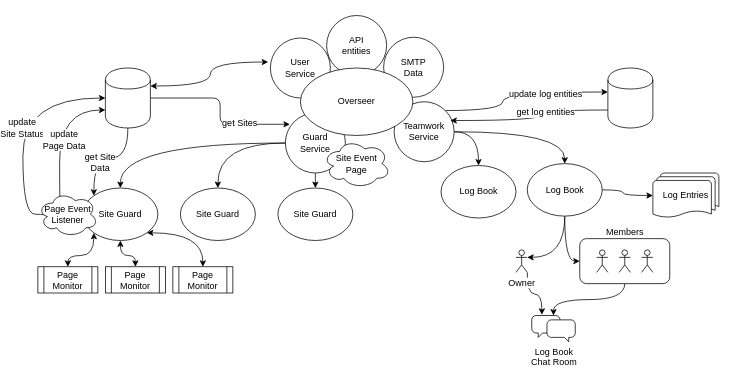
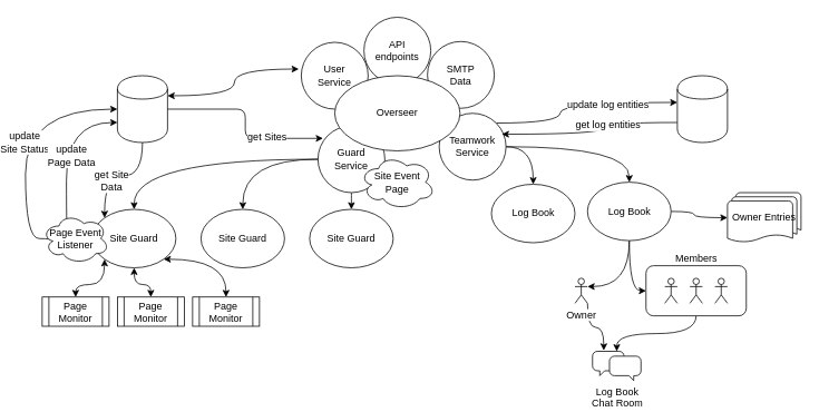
  <mxCell id="0" />
  <mxCell id="1" parent="0" />
  <mxCell id="2" value="SMTP&lt;br&gt;Data&lt;br&gt;" style="ellipse;whiteSpace=wrap;html=1;aspect=fixed;" vertex="1" parent="1"><mxGeometry x="501" y="49" width="80" height="80" as="geometry" /></mxCell>
  <mxCell id="3" style="edgeStyle=orthogonalEdgeStyle;curved=1;rounded=0;orthogonalLoop=1;jettySize=auto;html=1;exitX=0.5;exitY=1;exitDx=0;exitDy=0;" edge="1" parent="1" source="4" target="52"><mxGeometry relative="1" as="geometry" /></mxCell>
  <mxCell id="4" value="Members&lt;br&gt;" style="rounded=1;whiteSpace=wrap;html=1;horizontal=1;labelPosition=center;verticalLabelPosition=top;align=center;verticalAlign=bottom;" vertex="1" parent="1"><mxGeometry x="762.5" y="317.5" width="120" height="60" as="geometry" /></mxCell>
  <mxCell id="5" style="edgeStyle=orthogonalEdgeStyle;curved=1;rounded=0;orthogonalLoop=1;jettySize=auto;html=1;exitX=1;exitY=0.5;exitDx=0;exitDy=0;entryX=0.5;entryY=0;entryDx=0;entryDy=0;" edge="1" parent="1" source="9" target="41"><mxGeometry relative="1" as="geometry" /></mxCell>
  <mxCell id="6" style="edgeStyle=orthogonalEdgeStyle;curved=1;rounded=0;orthogonalLoop=1;jettySize=auto;html=1;exitX=1;exitY=0.5;exitDx=0;exitDy=0;entryX=0.5;entryY=0;entryDx=0;entryDy=0;" edge="1" parent="1" source="9" target="42"><mxGeometry relative="1" as="geometry" /></mxCell>
  <mxCell id="7" style="edgeStyle=orthogonalEdgeStyle;curved=1;rounded=0;orthogonalLoop=1;jettySize=auto;html=1;exitX=1;exitY=0;exitDx=0;exitDy=0;entryX=0;entryY=0.4;entryDx=0;entryDy=0;entryPerimeter=0;" edge="1" parent="1" source="9" target="45"><mxGeometry relative="1" as="geometry"><Array as="points"><mxPoint x="660" y="147" /><mxPoint x="660" y="122" /></Array></mxGeometry></mxCell>
  <mxCell id="8" value="update log entities" style="text;html=1;resizable=0;points=[];align=center;verticalAlign=middle;labelBackgroundColor=#ffffff;" vertex="1" connectable="0" parent="7"><mxGeometry x="0.306" y="-2" relative="1" as="geometry"><mxPoint as="offset" /></mxGeometry></mxCell>
  <mxCell id="9" value="Teamwork&lt;br&gt;Service&lt;br&gt;" style="ellipse;whiteSpace=wrap;html=1;aspect=fixed;" vertex="1" parent="1"><mxGeometry x="515" y="135" width="80" height="80" as="geometry" /></mxCell>
  <mxCell id="10" value="User&lt;br&gt;Service&lt;br&gt;" style="ellipse;whiteSpace=wrap;html=1;aspect=fixed;" parent="1" vertex="1"><mxGeometry x="350" y="50" width="80" height="80" as="geometry" /></mxCell>
- <mxCell id="11" value="API&lt;br&gt;entities&lt;br&gt;" style="ellipse;whiteSpace=wrap;html=1;aspect=fixed;" parent="1" vertex="1"><mxGeometry x="425" y="20" width="80" height="80" as="geometry" /></mxCell>
+ <mxCell id="11" value="API&lt;br&gt;endpoints&lt;br&gt;" style="ellipse;whiteSpace=wrap;html=1;aspect=fixed;" parent="1" vertex="1"><mxGeometry x="425" y="20" width="80" height="80" as="geometry" /></mxCell>
  <mxCell id="12" style="edgeStyle=orthogonalEdgeStyle;curved=1;rounded=0;orthogonalLoop=1;jettySize=auto;html=1;exitX=0;exitY=0.5;exitDx=0;exitDy=0;entryX=0.5;entryY=0;entryDx=0;entryDy=0;" parent="1" source="15" target="26" edge="1"><mxGeometry relative="1" as="geometry" /></mxCell>
  <mxCell id="13" style="edgeStyle=orthogonalEdgeStyle;curved=1;rounded=0;orthogonalLoop=1;jettySize=auto;html=1;exitX=0;exitY=0.5;exitDx=0;exitDy=0;entryX=0.5;entryY=0;entryDx=0;entryDy=0;" parent="1" source="15" target="17" edge="1"><mxGeometry relative="1" as="geometry" /></mxCell>
  <mxCell id="14" style="edgeStyle=orthogonalEdgeStyle;curved=1;rounded=0;orthogonalLoop=1;jettySize=auto;html=1;exitX=0.5;exitY=1;exitDx=0;exitDy=0;entryX=0.5;entryY=0;entryDx=0;entryDy=0;" parent="1" source="15" target="18" edge="1"><mxGeometry relative="1" as="geometry" /></mxCell>
  <mxCell id="15" value="Guard&lt;br&gt;Service&lt;br&gt;" style="ellipse;whiteSpace=wrap;html=1;aspect=fixed;" parent="1" vertex="1"><mxGeometry x="370" y="150" width="80" height="80" as="geometry" /></mxCell>
  <mxCell id="16" value="Overseer" style="ellipse;whiteSpace=wrap;html=1;" parent="1" vertex="1"><mxGeometry x="390" y="90" width="150" height="90" as="geometry" /></mxCell>
  <mxCell id="17" value="Site Guard" style="ellipse;whiteSpace=wrap;html=1;" parent="1" vertex="1"><mxGeometry x="230" y="250" width="100" height="70" as="geometry" /></mxCell>
  <mxCell id="18" value="Site Guard" style="ellipse;whiteSpace=wrap;html=1;" parent="1" vertex="1"><mxGeometry x="360" y="250" width="100" height="70" as="geometry" /></mxCell>
  <mxCell id="19" style="edgeStyle=orthogonalEdgeStyle;curved=1;rounded=0;orthogonalLoop=1;jettySize=auto;html=1;exitX=0;exitY=1;exitDx=0;exitDy=0;entryX=0.5;entryY=0;entryDx=0;entryDy=0;startArrow=classic;startFill=1;" parent="1" source="26" target="33" edge="1"><mxGeometry relative="1" as="geometry" /></mxCell>
  <mxCell id="20" style="edgeStyle=orthogonalEdgeStyle;curved=1;rounded=0;orthogonalLoop=1;jettySize=auto;html=1;exitX=0.5;exitY=1;exitDx=0;exitDy=0;entryX=0.5;entryY=0;entryDx=0;entryDy=0;startArrow=classic;startFill=1;" parent="1" source="26" target="34" edge="1"><mxGeometry relative="1" as="geometry" /></mxCell>
  <mxCell id="21" style="edgeStyle=orthogonalEdgeStyle;curved=1;rounded=0;orthogonalLoop=1;jettySize=auto;html=1;exitX=1;exitY=1;exitDx=0;exitDy=0;entryX=0.5;entryY=0;entryDx=0;entryDy=0;startArrow=classic;startFill=1;" parent="1" source="26" target="35" edge="1"><mxGeometry relative="1" as="geometry" /></mxCell>
  <mxCell id="22" style="edgeStyle=orthogonalEdgeStyle;curved=1;rounded=0;orthogonalLoop=1;jettySize=auto;html=1;exitX=0.16;exitY=0.55;exitDx=0;exitDy=0;entryX=0;entryY=0.5;entryDx=0;entryDy=0;exitPerimeter=0;" parent="1" source="37" target="30" edge="1"><mxGeometry relative="1" as="geometry"><Array as="points"><mxPoint x="53" y="285" /><mxPoint x="20" y="285" /><mxPoint x="20" y="130" /></Array></mxGeometry></mxCell>
  <mxCell id="23" value="update&lt;br&gt;Site Status&lt;br&gt;" style="text;html=1;resizable=0;points=[];align=center;verticalAlign=middle;labelBackgroundColor=#ffffff;" parent="22" vertex="1" connectable="0"><mxGeometry x="0.004" y="2" relative="1" as="geometry"><mxPoint as="offset" /></mxGeometry></mxCell>
  <mxCell id="24" style="edgeStyle=orthogonalEdgeStyle;curved=1;rounded=0;orthogonalLoop=1;jettySize=auto;html=1;exitX=0.4;exitY=0.1;exitDx=0;exitDy=0;entryX=0;entryY=0.7;entryDx=0;entryDy=0;exitPerimeter=0;" parent="1" source="37" target="30" edge="1"><mxGeometry relative="1" as="geometry"><Array as="points"><mxPoint x="72" y="285" /><mxPoint x="69" y="285" /><mxPoint x="69" y="146" /></Array></mxGeometry></mxCell>
  <mxCell id="25" value="update&lt;br&gt;Page Data&lt;br&gt;" style="text;html=1;resizable=0;points=[];align=center;verticalAlign=middle;labelBackgroundColor=#ffffff;" parent="24" vertex="1" connectable="0"><mxGeometry x="0.12" y="-5" relative="1" as="geometry"><mxPoint as="offset" /></mxGeometry></mxCell>
  <mxCell id="26" value="Site Guard" style="ellipse;whiteSpace=wrap;html=1;" parent="1" vertex="1"><mxGeometry x="100" y="250" width="100" height="70" as="geometry" /></mxCell>
  <mxCell id="27" style="edgeStyle=orthogonalEdgeStyle;curved=1;rounded=0;orthogonalLoop=1;jettySize=auto;html=1;exitX=0.5;exitY=1;exitDx=0;exitDy=0;entryX=0;entryY=0;entryDx=0;entryDy=0;" parent="1" source="30" target="26" edge="1"><mxGeometry relative="1" as="geometry" /></mxCell>
  <mxCell id="28" value="get Site &lt;br&gt;Data&lt;br&gt;" style="text;html=1;resizable=0;points=[];align=center;verticalAlign=middle;labelBackgroundColor=#ffffff;" parent="27" vertex="1" connectable="0"><mxGeometry x="0.348" y="8" relative="1" as="geometry"><mxPoint as="offset" /></mxGeometry></mxCell>
  <mxCell id="29" style="edgeStyle=orthogonalEdgeStyle;curved=1;rounded=0;orthogonalLoop=1;jettySize=auto;html=1;exitX=1;exitY=0.3;exitDx=0;exitDy=0;entryX=-0.037;entryY=0.4;entryDx=0;entryDy=0;entryPerimeter=0;startArrow=classic;startFill=1;" parent="1" source="30" target="10" edge="1"><mxGeometry relative="1" as="geometry" /></mxCell>
  <mxCell id="30" value="" style="shape=cylinder;whiteSpace=wrap;html=1;boundedLbl=1;backgroundOutline=1;" parent="1" vertex="1"><mxGeometry x="130" y="90" width="60" height="80" as="geometry" /></mxCell>
  <mxCell id="31" value="" style="edgeStyle=elbowEdgeStyle;elbow=horizontal;endArrow=classic;html=1;entryX=0.075;entryY=0.188;entryDx=0;entryDy=0;entryPerimeter=0;exitX=1;exitY=0.5;exitDx=0;exitDy=0;" parent="1" source="30" target="15" edge="1"><mxGeometry width="50" height="50" relative="1" as="geometry"><mxPoint x="100" y="390" as="sourcePoint" /><mxPoint x="150" y="340" as="targetPoint" /></mxGeometry></mxCell>
  <mxCell id="32" value="get Sites" style="text;html=1;resizable=0;points=[];align=center;verticalAlign=middle;labelBackgroundColor=#ffffff;" parent="31" vertex="1" connectable="0"><mxGeometry x="0.394" y="2" relative="1" as="geometry"><mxPoint as="offset" /></mxGeometry></mxCell>
  <mxCell id="33" value="Page&lt;br&gt;Monitor&lt;br&gt;" style="shape=process;whiteSpace=wrap;html=1;backgroundOutline=1;" parent="1" vertex="1"><mxGeometry x="40" y="355" width="80" height="35" as="geometry" /></mxCell>
  <mxCell id="34" value="Page&lt;br&gt;Monitor&lt;br&gt;" style="shape=process;whiteSpace=wrap;html=1;backgroundOutline=1;" parent="1" vertex="1"><mxGeometry x="130" y="355" width="80" height="35" as="geometry" /></mxCell>
  <mxCell id="35" value="Page&lt;br&gt;Monitor&lt;br&gt;" style="shape=process;whiteSpace=wrap;html=1;backgroundOutline=1;" parent="1" vertex="1"><mxGeometry x="220" y="355" width="80" height="35" as="geometry" /></mxCell>
  <mxCell id="36" value="Site Event&lt;br&gt;Page&lt;br&gt;" style="ellipse;shape=cloud;whiteSpace=wrap;html=1;" parent="1" vertex="1"><mxGeometry x="420" y="185" width="90" height="65" as="geometry" /></mxCell>
  <mxCell id="37" value="Page Event&lt;br&gt;Listener&lt;br&gt;" style="ellipse;shape=cloud;whiteSpace=wrap;html=1;" parent="1" vertex="1"><mxGeometry x="40" y="255" width="80" height="60" as="geometry" /></mxCell>
  <mxCell id="38" style="edgeStyle=orthogonalEdgeStyle;curved=1;rounded=0;orthogonalLoop=1;jettySize=auto;html=1;exitX=0.5;exitY=1;exitDx=0;exitDy=0;entryX=1;entryY=0.333;entryDx=0;entryDy=0;entryPerimeter=0;" edge="1" parent="1" source="41" target="47"><mxGeometry relative="1" as="geometry" /></mxCell>
  <mxCell id="39" style="edgeStyle=orthogonalEdgeStyle;curved=1;rounded=0;orthogonalLoop=1;jettySize=auto;html=1;exitX=0.5;exitY=1;exitDx=0;exitDy=0;entryX=0;entryY=0.5;entryDx=0;entryDy=0;" edge="1" parent="1" source="41" target="4"><mxGeometry relative="1" as="geometry" /></mxCell>
  <mxCell id="40" style="edgeStyle=orthogonalEdgeStyle;curved=1;rounded=0;orthogonalLoop=1;jettySize=auto;html=1;entryX=0;entryY=0.5;entryDx=0;entryDy=0;entryPerimeter=0;" edge="1" parent="1" source="41" target="51"><mxGeometry relative="1" as="geometry"><Array as="points"><mxPoint x="820" y="253" /><mxPoint x="820" y="260" /></Array></mxGeometry></mxCell>
  <mxCell id="41" value="Log Book" style="ellipse;whiteSpace=wrap;html=1;" vertex="1" parent="1"><mxGeometry x="692.5" y="217.5" width="100" height="70" as="geometry" /></mxCell>
  <mxCell id="42" value="Log Book&lt;br&gt;" style="ellipse;whiteSpace=wrap;html=1;" vertex="1" parent="1"><mxGeometry x="577.5" y="220" width="100" height="70" as="geometry" /></mxCell>
  <mxCell id="43" style="edgeStyle=orthogonalEdgeStyle;curved=1;rounded=0;orthogonalLoop=1;jettySize=auto;html=1;exitX=0;exitY=0.7;exitDx=0;exitDy=0;entryX=0.938;entryY=0.313;entryDx=0;entryDy=0;entryPerimeter=0;" edge="1" parent="1" source="45" target="9"><mxGeometry relative="1" as="geometry"><Array as="points"><mxPoint x="710" y="146" /><mxPoint x="710" y="160" /></Array></mxGeometry></mxCell>
  <mxCell id="44" value="get log entities" style="text;html=1;resizable=0;points=[];align=center;verticalAlign=middle;labelBackgroundColor=#ffffff;" vertex="1" connectable="0" parent="43"><mxGeometry x="-0.179" y="6" relative="1" as="geometry"><mxPoint as="offset" /></mxGeometry></mxCell>
  <mxCell id="45" value="" style="shape=cylinder;whiteSpace=wrap;html=1;boundedLbl=1;backgroundOutline=1;" vertex="1" parent="1"><mxGeometry x="800" y="90" width="60" height="80" as="geometry" /></mxCell>
  <mxCell id="46" style="edgeStyle=orthogonalEdgeStyle;curved=1;rounded=0;orthogonalLoop=1;jettySize=auto;html=1;exitX=1;exitY=1;exitDx=0;exitDy=0;exitPerimeter=0;entryX=0.233;entryY=-0.029;entryDx=0;entryDy=0;entryPerimeter=0;" edge="1" parent="1" source="47" target="52"><mxGeometry relative="1" as="geometry" /></mxCell>
  <mxCell id="47" value="Owner" style="shape=umlActor;verticalLabelPosition=bottom;labelBackgroundColor=#ffffff;verticalAlign=top;html=1;outlineConnect=0;" vertex="1" parent="1"><mxGeometry x="677.5" y="332.5" width="15" height="30" as="geometry" /></mxCell>
  <mxCell id="48" value="" style="shape=umlActor;verticalLabelPosition=bottom;labelBackgroundColor=#ffffff;verticalAlign=top;html=1;outlineConnect=0;" vertex="1" parent="1"><mxGeometry x="785" y="332.5" width="15" height="30" as="geometry" /></mxCell>
  <mxCell id="49" value="" style="shape=umlActor;verticalLabelPosition=bottom;labelBackgroundColor=#ffffff;verticalAlign=top;html=1;outlineConnect=0;" vertex="1" parent="1"><mxGeometry x="815" y="332.5" width="15" height="30" as="geometry" /></mxCell>
  <mxCell id="50" value="" style="shape=umlActor;verticalLabelPosition=bottom;labelBackgroundColor=#ffffff;verticalAlign=top;html=1;outlineConnect=0;" vertex="1" parent="1"><mxGeometry x="845" y="332.5" width="15" height="30" as="geometry" /></mxCell>
- <mxCell id="51" value="Log Entries" style="strokeWidth=1;html=1;shape=mxgraph.flowchart.multi-document;whiteSpace=wrap;" vertex="1" parent="1"><mxGeometry x="860" y="230" width="88" height="60" as="geometry" /></mxCell>
+ <mxCell id="51" value="Owner Entries" style="strokeWidth=1;html=1;shape=mxgraph.flowchart.multi-document;whiteSpace=wrap;" vertex="1" parent="1"><mxGeometry x="860" y="230" width="88" height="60" as="geometry" /></mxCell>
  <mxCell id="52" value="Log Book&lt;br&gt;Chat Room&lt;br&gt;" style="html=1;verticalLabelPosition=bottom;align=center;labelBackgroundColor=#ffffff;verticalAlign=top;strokeWidth=1;strokeColor=#000000;fillColor=#ffffff;shadow=0;dashed=0;shape=mxgraph.ios7.icons.chat;" vertex="1" parent="1"><mxGeometry x="698.5" y="420" width="58" height="35" as="geometry" /></mxCell>
